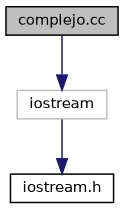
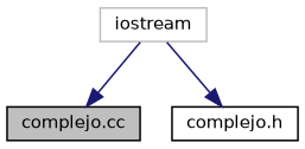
  digraph {
    node [color=black fillcolor=white fontname=Helvetica fontsize=10 shape=record style=filled]
    edge [color=midnightblue fontname=Helvetica fontsize=10 labelfontname=Helvetica labelfontsize=10 style=solid]
    n1 [fillcolor=grey75 fontcolor=black height=0.2 label="complejo.cc" width=0.4]
    n2 [color=grey75 height=0.2 label=iostream width=0.4]
-   n3 [height=0.2 label="iostream.h" width=0.4]
-   n1 -> n2
+   n3 [height=0.2 label="complejo.h" width=0.4]
+   n2 -> n1
    n2 -> n3
  }
